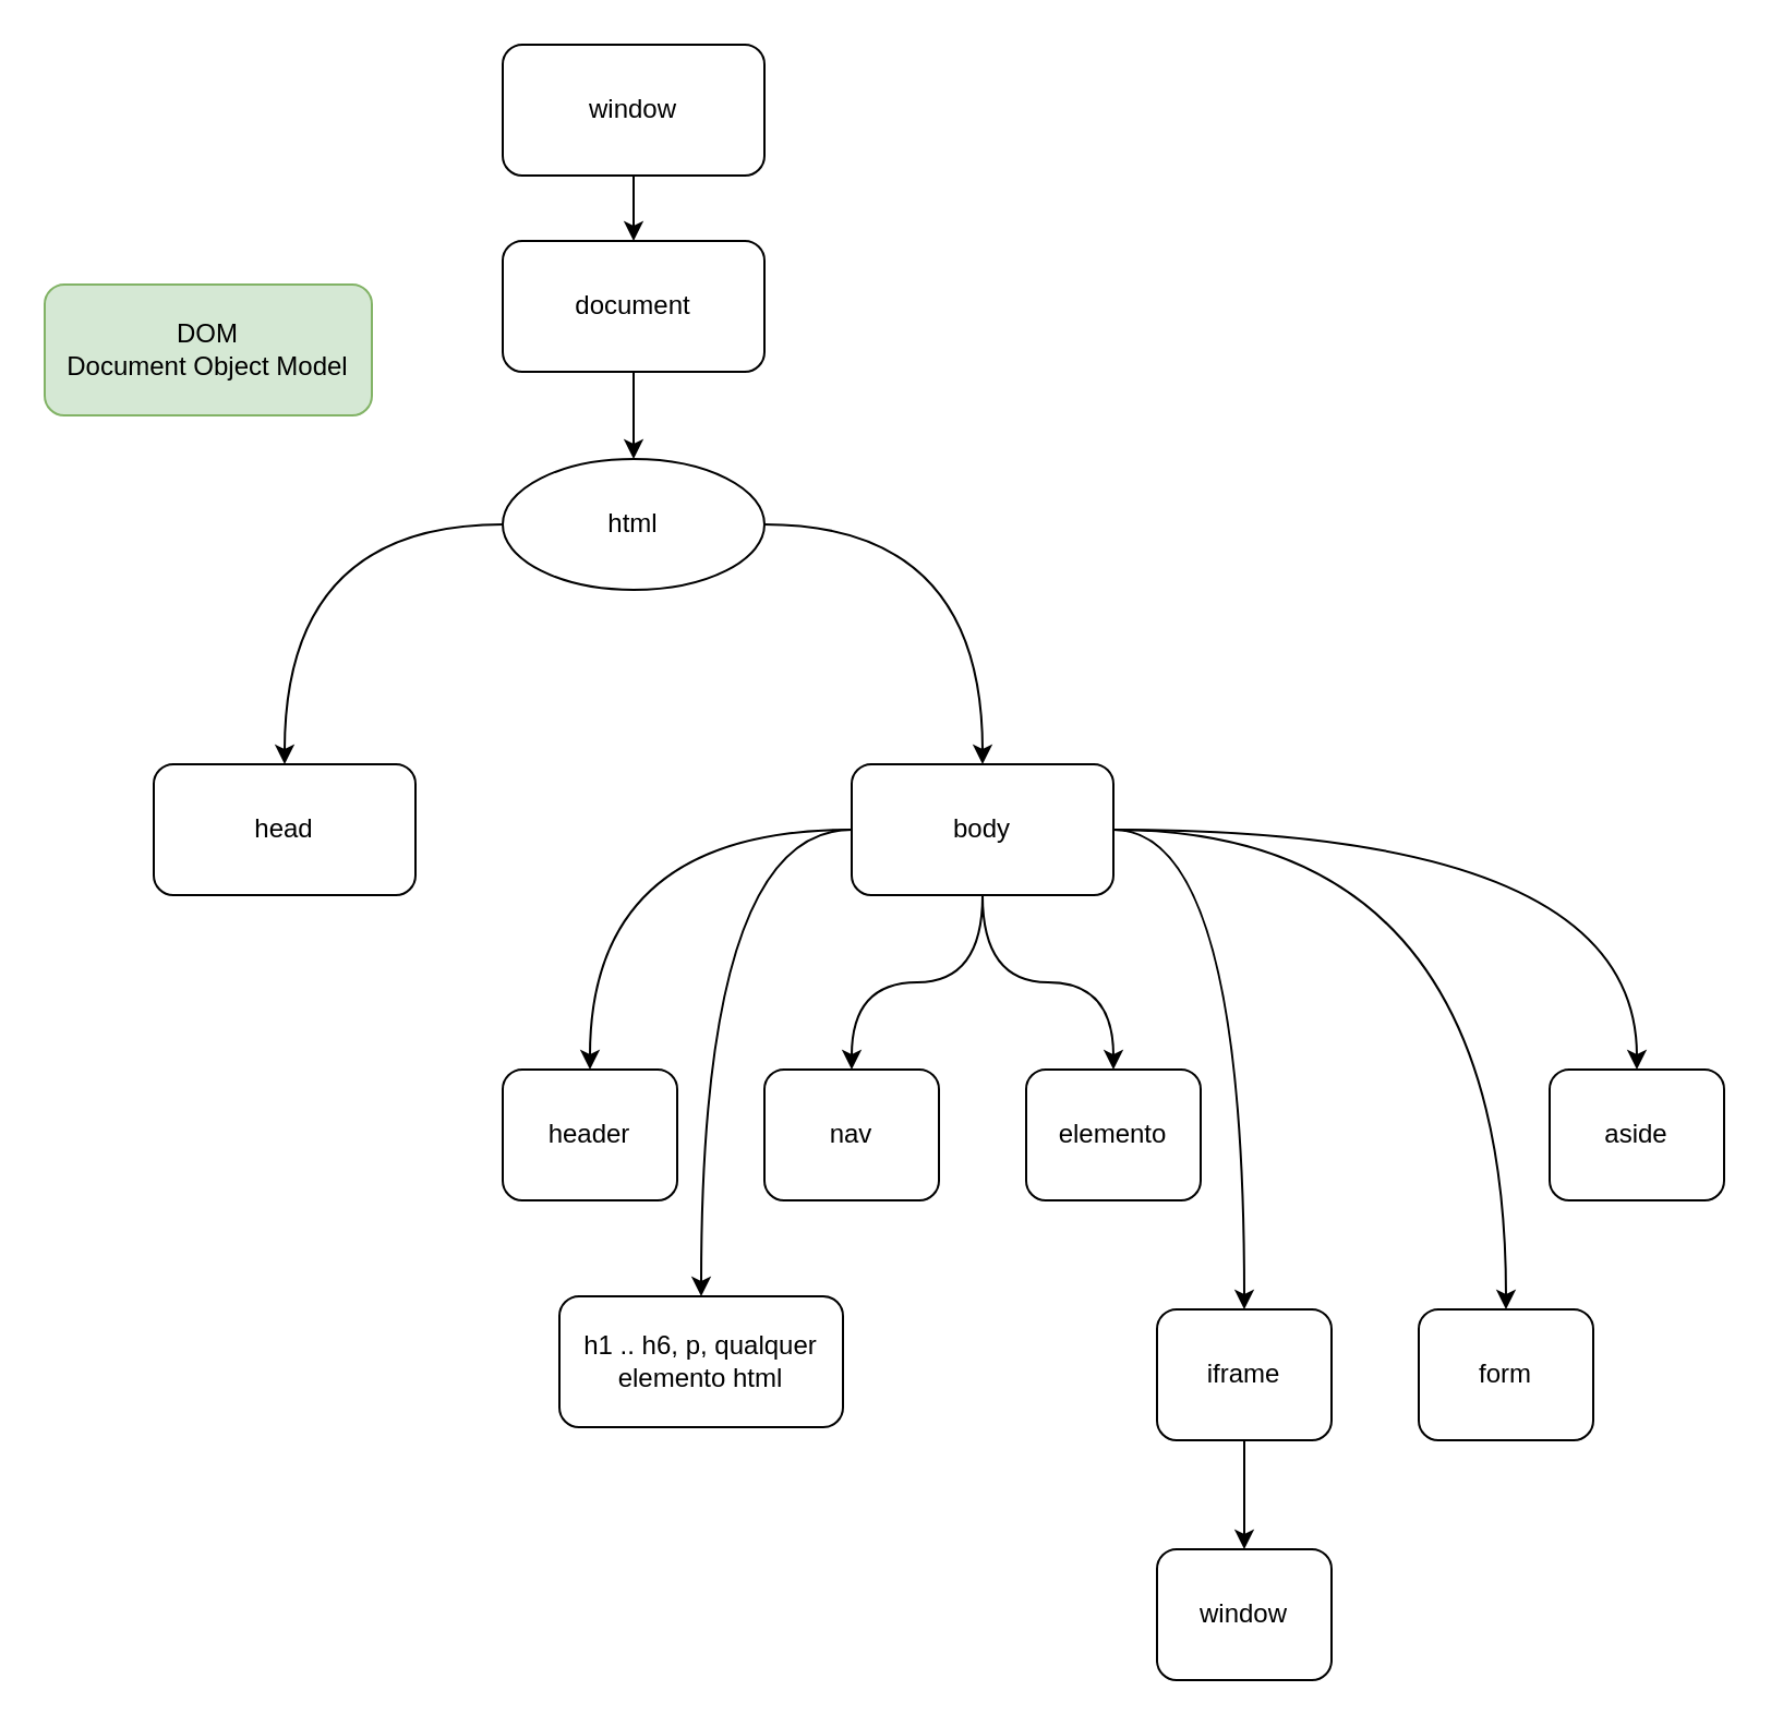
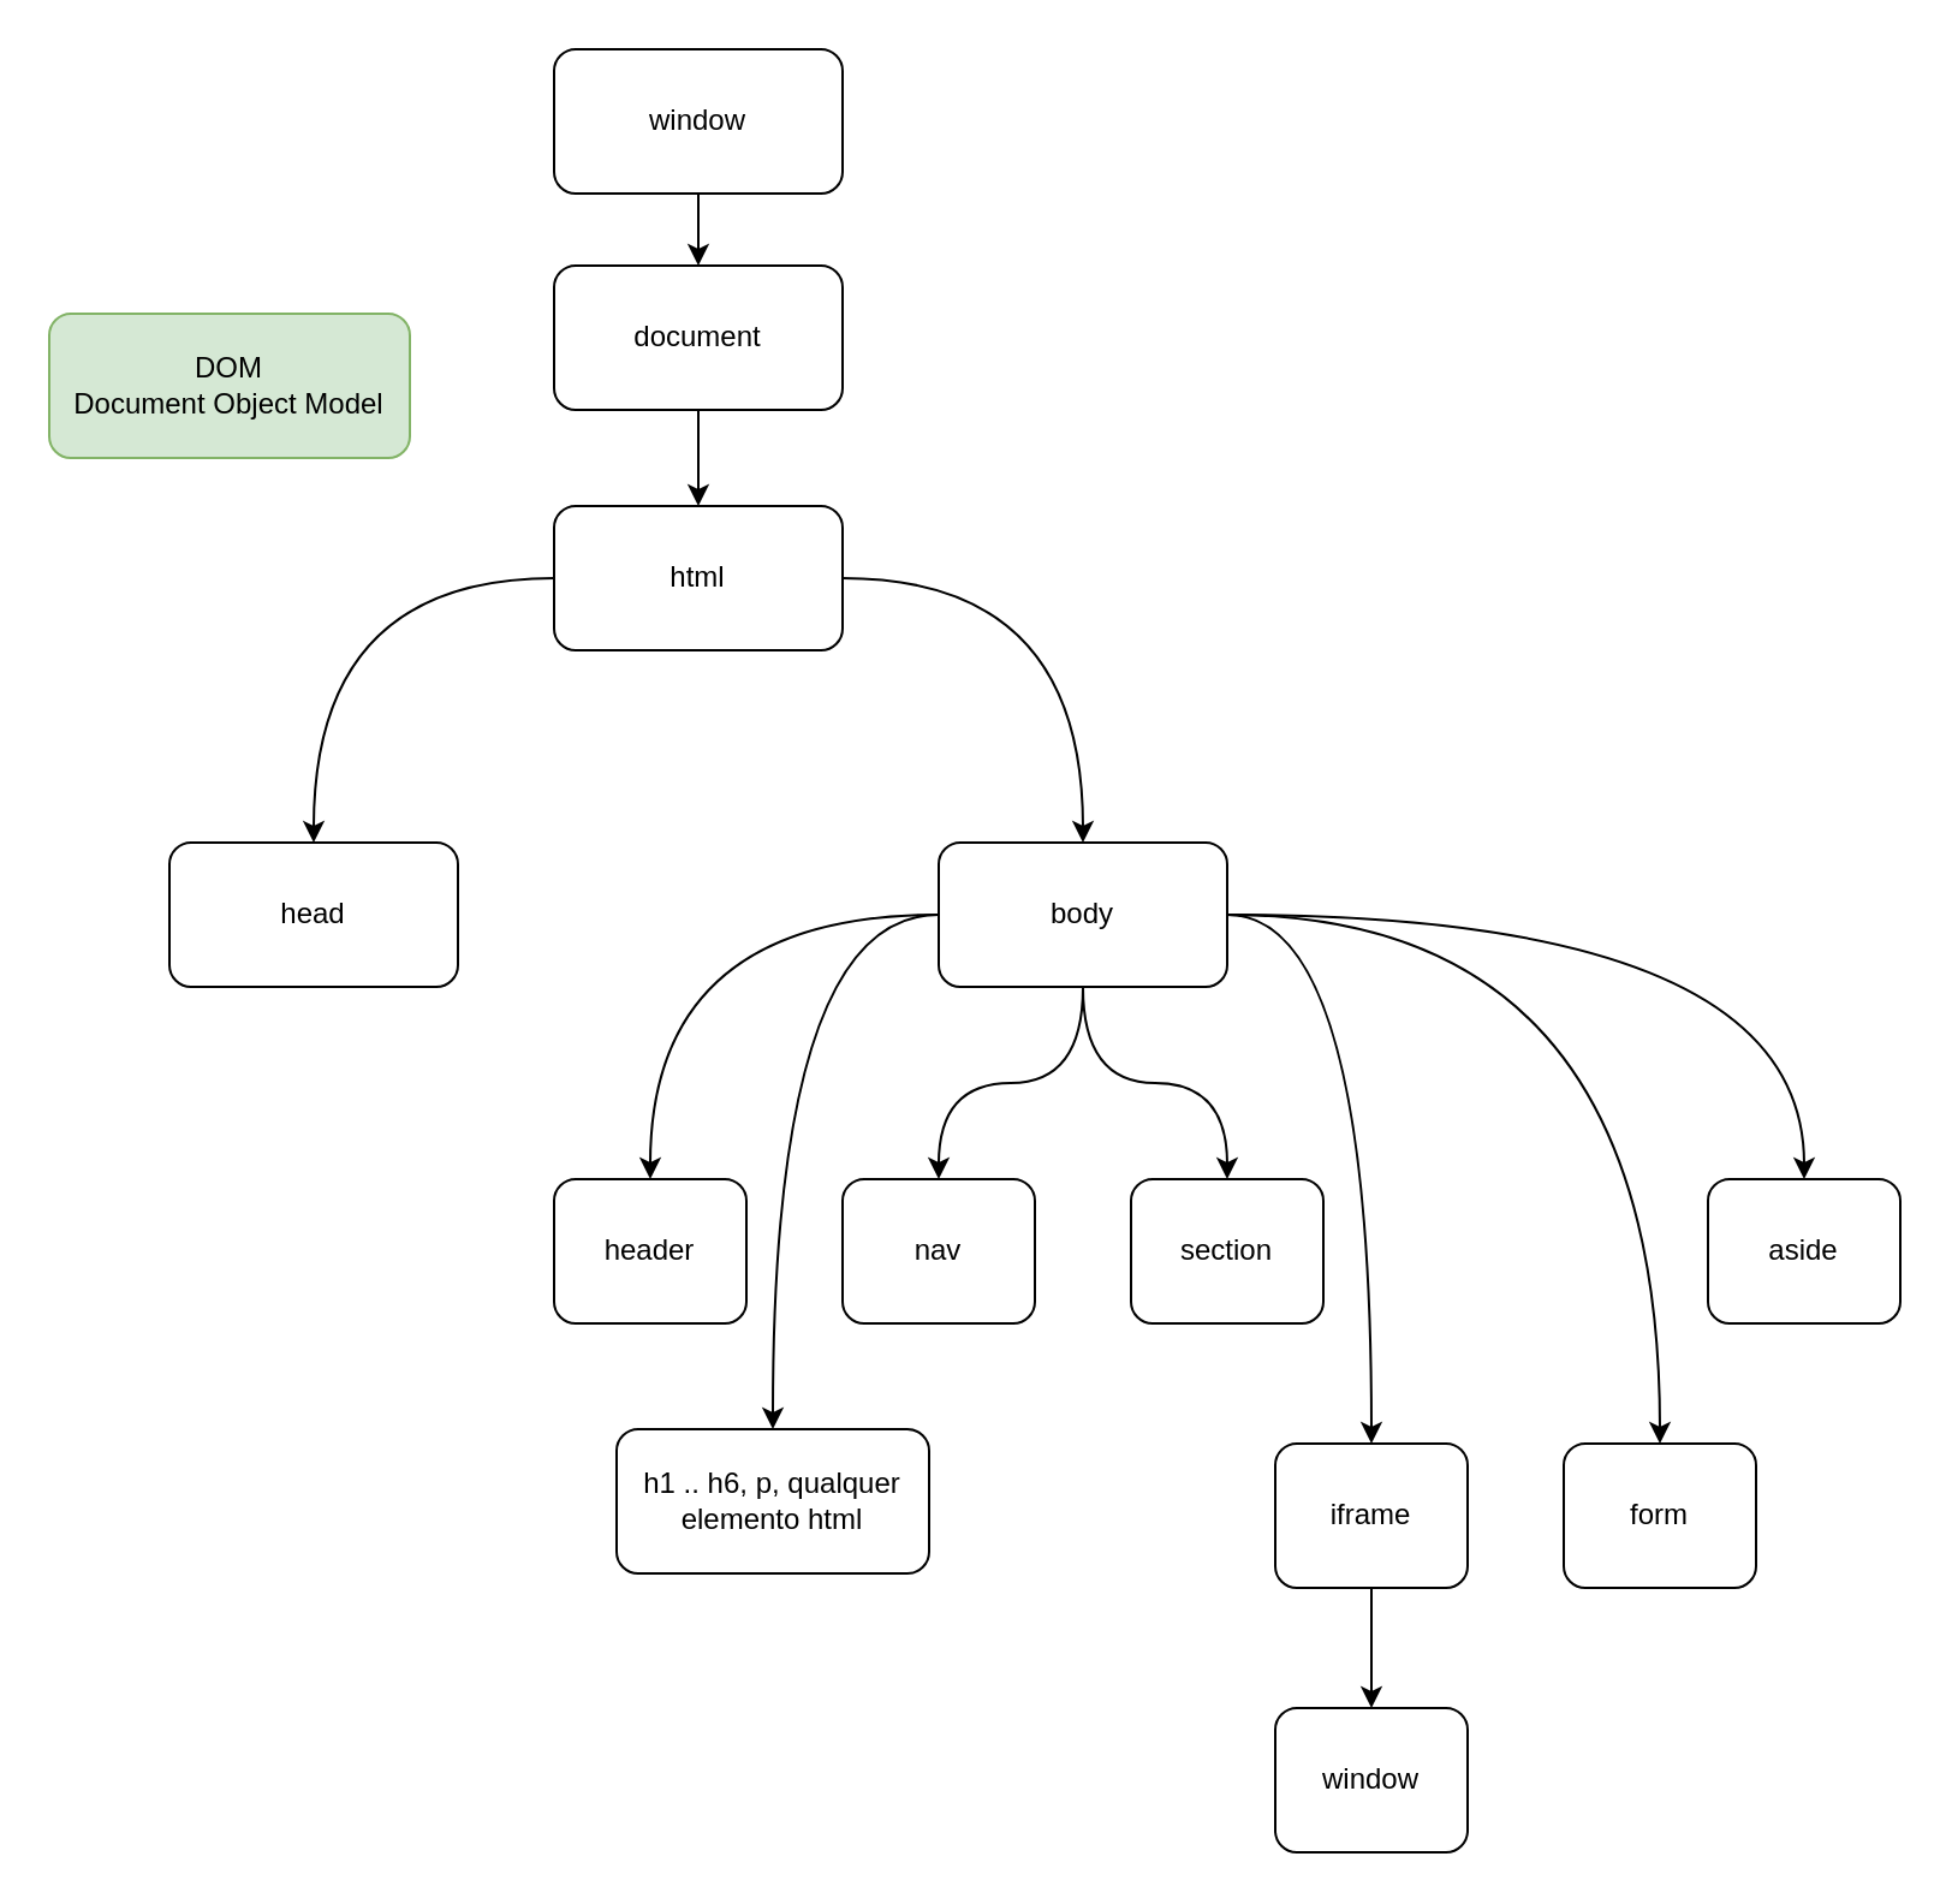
  <mxCell id="0" />
  <mxCell id="1" parent="0" />
  <mxCell id="2" style="edgeStyle=orthogonalEdgeStyle;curved=1;rounded=0;orthogonalLoop=1;jettySize=auto;html=1;entryX=0.5;entryY=0;entryDx=0;entryDy=0;" edge="1" parent="1" source="4" target="5"><mxGeometry relative="1" as="geometry" /></mxCell>
  <mxCell id="3" style="edgeStyle=orthogonalEdgeStyle;curved=1;rounded=0;orthogonalLoop=1;jettySize=auto;html=1;entryX=0.5;entryY=0;entryDx=0;entryDy=0;" edge="1" parent="1" source="4" target="13"><mxGeometry relative="1" as="geometry" /></mxCell>
- <mxCell id="4" value="html" style="ellipse;whiteSpace=wrap;html=1;" vertex="1" parent="1"><mxGeometry x="230" y="210" width="120" height="60" as="geometry" /></mxCell>
+ <mxCell id="4" value="html" style="rounded=1;whiteSpace=wrap;html=1;" vertex="1" parent="1"><mxGeometry x="230" y="210" width="120" height="60" as="geometry" /></mxCell>
  <mxCell id="5" value="head" style="rounded=1;whiteSpace=wrap;html=1;" vertex="1" parent="1"><mxGeometry x="70" y="350" width="120" height="60" as="geometry" /></mxCell>
  <mxCell id="6" style="edgeStyle=orthogonalEdgeStyle;curved=1;rounded=0;orthogonalLoop=1;jettySize=auto;html=1;entryX=0.5;entryY=0;entryDx=0;entryDy=0;" edge="1" parent="1" source="13" target="14"><mxGeometry relative="1" as="geometry" /></mxCell>
  <mxCell id="7" style="edgeStyle=orthogonalEdgeStyle;curved=1;rounded=0;orthogonalLoop=1;jettySize=auto;html=1;entryX=0.5;entryY=0;entryDx=0;entryDy=0;" edge="1" parent="1" source="13" target="15"><mxGeometry relative="1" as="geometry" /></mxCell>
  <mxCell id="8" style="edgeStyle=orthogonalEdgeStyle;curved=1;rounded=0;orthogonalLoop=1;jettySize=auto;html=1;entryX=0.5;entryY=0;entryDx=0;entryDy=0;" edge="1" parent="1" source="13" target="16"><mxGeometry relative="1" as="geometry" /></mxCell>
  <mxCell id="9" style="edgeStyle=orthogonalEdgeStyle;curved=1;rounded=0;orthogonalLoop=1;jettySize=auto;html=1;" edge="1" parent="1" source="13" target="17"><mxGeometry relative="1" as="geometry" /></mxCell>
  <mxCell id="10" style="edgeStyle=orthogonalEdgeStyle;curved=1;rounded=0;orthogonalLoop=1;jettySize=auto;html=1;entryX=0.5;entryY=0;entryDx=0;entryDy=0;" edge="1" parent="1" source="13" target="25"><mxGeometry relative="1" as="geometry" /></mxCell>
  <mxCell id="11" style="edgeStyle=orthogonalEdgeStyle;curved=1;rounded=0;orthogonalLoop=1;jettySize=auto;html=1;entryX=0.5;entryY=0;entryDx=0;entryDy=0;" edge="1" parent="1" source="13" target="18"><mxGeometry relative="1" as="geometry" /></mxCell>
  <mxCell id="12" style="edgeStyle=orthogonalEdgeStyle;curved=1;rounded=0;orthogonalLoop=1;jettySize=auto;html=1;entryX=0.5;entryY=0;entryDx=0;entryDy=0;" edge="1" parent="1" source="13" target="27"><mxGeometry relative="1" as="geometry" /></mxCell>
  <mxCell id="13" value="body" style="rounded=1;whiteSpace=wrap;html=1;" vertex="1" parent="1"><mxGeometry x="390" y="350" width="120" height="60" as="geometry" /></mxCell>
  <mxCell id="14" value="header" style="rounded=1;whiteSpace=wrap;html=1;" vertex="1" parent="1"><mxGeometry x="230" y="490" width="80" height="60" as="geometry" /></mxCell>
  <mxCell id="15" value="nav" style="rounded=1;whiteSpace=wrap;html=1;" vertex="1" parent="1"><mxGeometry x="350" y="490" width="80" height="60" as="geometry" /></mxCell>
- <mxCell id="16" value="elemento" style="rounded=1;whiteSpace=wrap;html=1;" vertex="1" parent="1"><mxGeometry x="470" y="490" width="80" height="60" as="geometry" /></mxCell>
+ <mxCell id="16" value="section" style="rounded=1;whiteSpace=wrap;html=1;" vertex="1" parent="1"><mxGeometry x="470" y="490" width="80" height="60" as="geometry" /></mxCell>
  <mxCell id="17" value="aside" style="rounded=1;whiteSpace=wrap;html=1;" vertex="1" parent="1"><mxGeometry x="710" y="490" width="80" height="60" as="geometry" /></mxCell>
  <mxCell id="18" value="&lt;div&gt;h1 .. h6, p, qualquer&lt;/div&gt;&lt;div&gt;elemento html&lt;br&gt;&lt;/div&gt;" style="rounded=1;whiteSpace=wrap;html=1;" vertex="1" parent="1"><mxGeometry x="256" y="594" width="130" height="60" as="geometry" /></mxCell>
  <mxCell id="19" value="&lt;div&gt;DOM&lt;/div&gt;&lt;div&gt;Document Object Model&lt;br&gt;&lt;/div&gt;" style="rounded=1;whiteSpace=wrap;html=1;fillColor=#d5e8d4;strokeColor=#82b366;" vertex="1" parent="1"><mxGeometry x="20" y="130" width="150" height="60" as="geometry" /></mxCell>
  <mxCell id="20" style="edgeStyle=orthogonalEdgeStyle;curved=1;rounded=0;orthogonalLoop=1;jettySize=auto;html=1;" edge="1" parent="1" source="21" target="4"><mxGeometry relative="1" as="geometry" /></mxCell>
  <mxCell id="21" value="document" style="rounded=1;whiteSpace=wrap;html=1;" vertex="1" parent="1"><mxGeometry x="230" y="110" width="120" height="60" as="geometry" /></mxCell>
  <mxCell id="22" style="edgeStyle=orthogonalEdgeStyle;curved=1;rounded=0;orthogonalLoop=1;jettySize=auto;html=1;" edge="1" parent="1" source="23" target="21"><mxGeometry relative="1" as="geometry" /></mxCell>
  <mxCell id="23" value="window" style="rounded=1;whiteSpace=wrap;html=1;" vertex="1" parent="1"><mxGeometry x="230" y="20" width="120" height="60" as="geometry" /></mxCell>
  <mxCell id="24" style="edgeStyle=orthogonalEdgeStyle;curved=1;rounded=0;orthogonalLoop=1;jettySize=auto;html=1;" edge="1" parent="1" source="25" target="26"><mxGeometry relative="1" as="geometry" /></mxCell>
  <mxCell id="25" value="iframe" style="rounded=1;whiteSpace=wrap;html=1;" vertex="1" parent="1"><mxGeometry x="530" y="600" width="80" height="60" as="geometry" /></mxCell>
  <mxCell id="26" value="window" style="rounded=1;whiteSpace=wrap;html=1;" vertex="1" parent="1"><mxGeometry x="530" y="710" width="80" height="60" as="geometry" /></mxCell>
  <mxCell id="27" value="form" style="rounded=1;whiteSpace=wrap;html=1;" vertex="1" parent="1"><mxGeometry x="650" y="600" width="80" height="60" as="geometry" /></mxCell>
